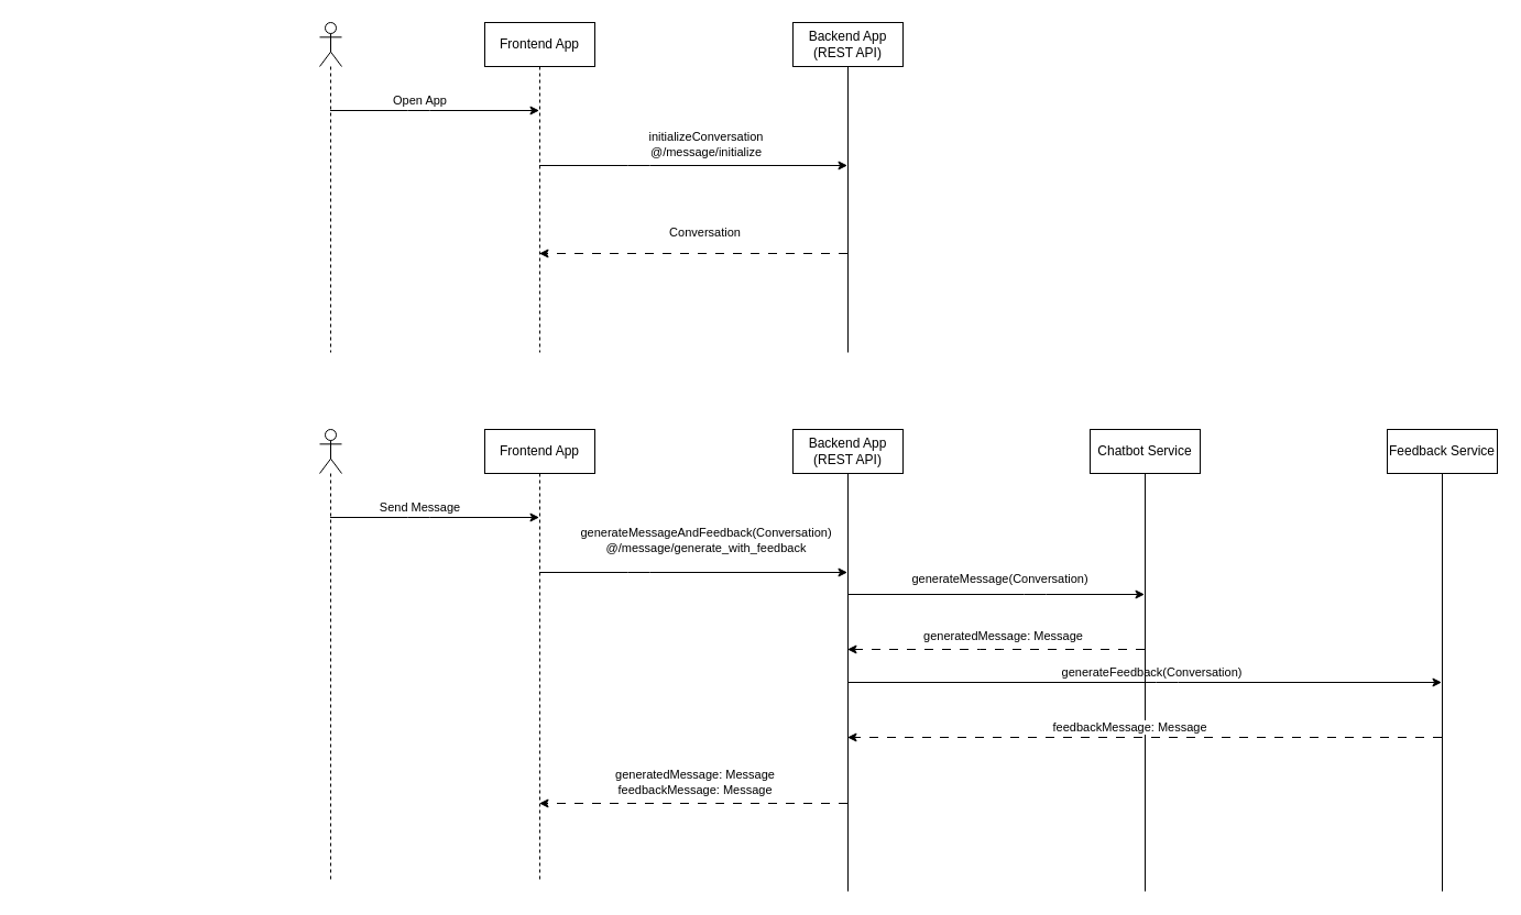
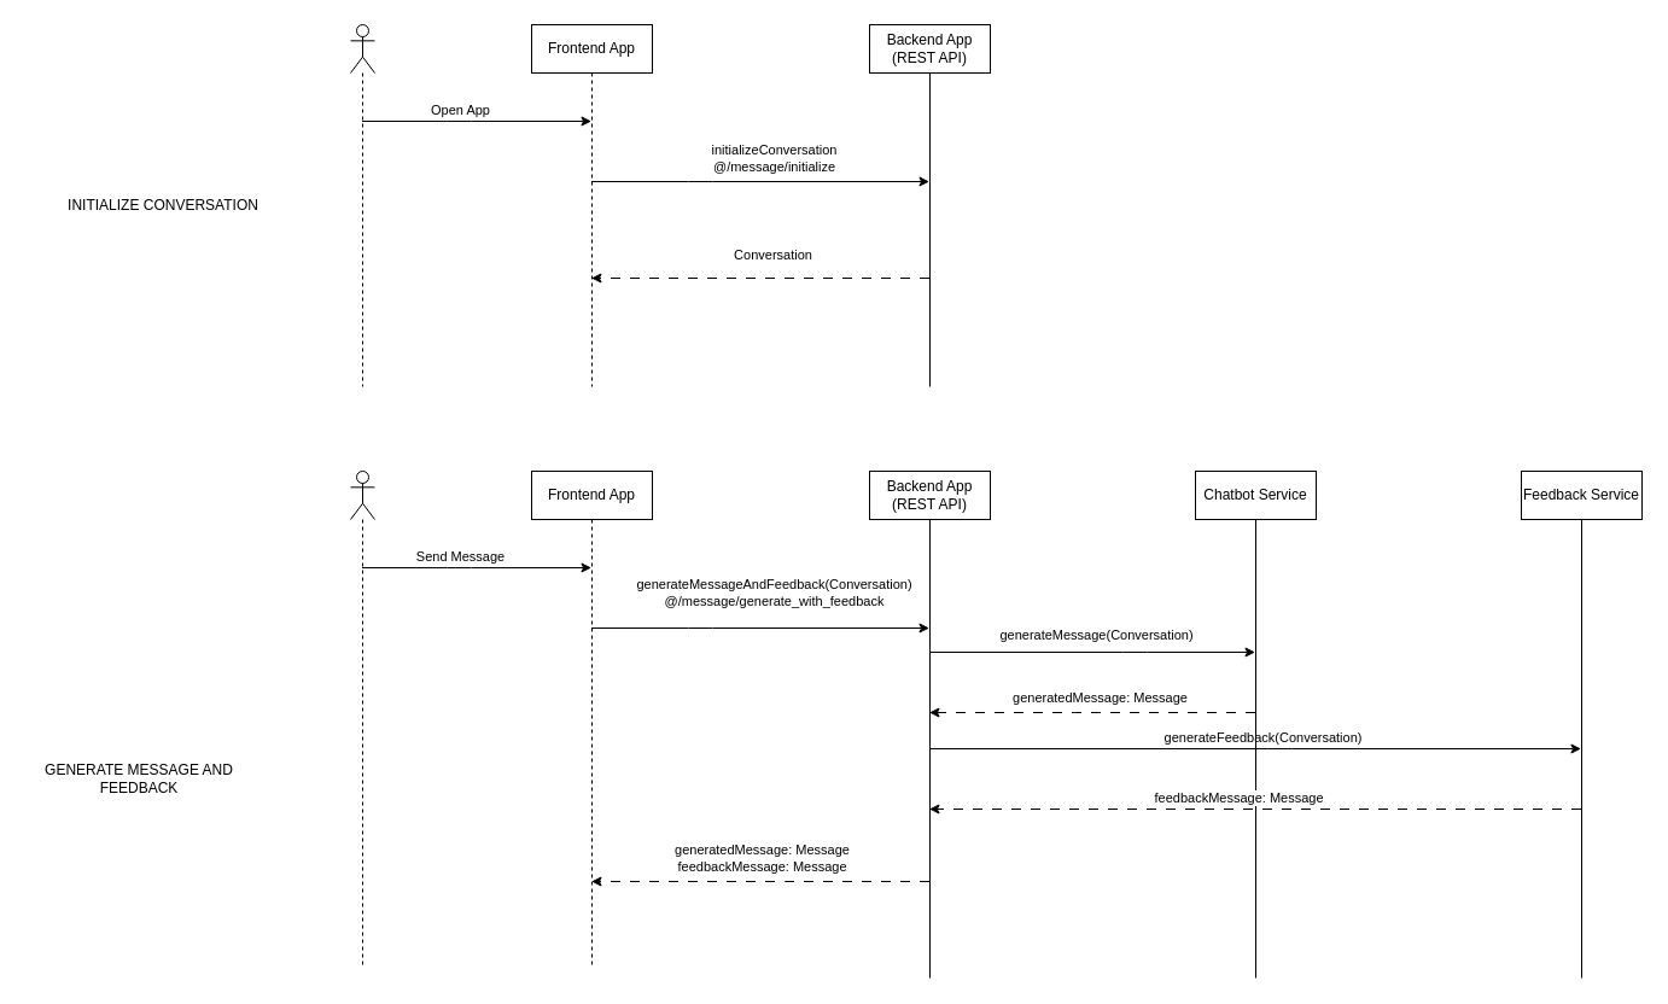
  <mxCell id="0" />
  <mxCell id="1" parent="0" />
  <mxCell id="2" style="edgeStyle=none;html=1;" parent="1" source="4" target="7" edge="1"><mxGeometry relative="1" as="geometry"><Array as="points"><mxPoint x="580" y="150" /></Array></mxGeometry></mxCell>
  <mxCell id="3" value="initializeConversation&lt;br&gt;@/message/initialize" style="edgeLabel;html=1;align=center;verticalAlign=middle;resizable=0;points=[];" parent="2" vertex="1" connectable="0"><mxGeometry x="0.217" y="1" relative="1" as="geometry"><mxPoint x="-19" y="-19" as="offset" /></mxGeometry></mxCell>
  <mxCell id="4" value="Frontend App" style="shape=umlLifeline;perimeter=lifelinePerimeter;whiteSpace=wrap;html=1;container=1;collapsible=0;recursiveResize=0;outlineConnect=0;" parent="1" vertex="1"><mxGeometry x="440" y="20" width="100" height="300" as="geometry" /></mxCell>
  <mxCell id="5" style="edgeStyle=none;html=1;dashed=1;dashPattern=8 8;" parent="1" source="7" target="4" edge="1"><mxGeometry relative="1" as="geometry"><Array as="points"><mxPoint x="620" y="230" /></Array></mxGeometry></mxCell>
  <mxCell id="6" value="Conversation" style="edgeLabel;html=1;align=center;verticalAlign=middle;resizable=0;points=[];" parent="5" vertex="1" connectable="0"><mxGeometry x="-0.152" y="1" relative="1" as="geometry"><mxPoint x="-11" y="-21" as="offset" /></mxGeometry></mxCell>
  <mxCell id="7" value="Backend App&lt;br&gt;(REST API)" style="shape=umlLifeline;perimeter=lifelinePerimeter;whiteSpace=wrap;html=1;container=1;collapsible=0;recursiveResize=0;outlineConnect=0;lifelineDashed=0;" parent="1" vertex="1"><mxGeometry x="720" y="20" width="100" height="300" as="geometry" /></mxCell>
  <mxCell id="8" style="edgeStyle=none;html=1;" parent="1" source="10" target="4" edge="1"><mxGeometry relative="1" as="geometry"><Array as="points"><mxPoint x="380" y="100" /></Array></mxGeometry></mxCell>
  <mxCell id="9" value="Open App" style="edgeLabel;html=1;align=center;verticalAlign=middle;resizable=0;points=[];" parent="8" vertex="1" connectable="0"><mxGeometry x="-0.268" relative="1" as="geometry"><mxPoint x="11" y="-10" as="offset" /></mxGeometry></mxCell>
  <mxCell id="10" value="" style="shape=umlLifeline;participant=umlActor;perimeter=lifelinePerimeter;whiteSpace=wrap;html=1;container=1;collapsible=0;recursiveResize=0;verticalAlign=top;spacingTop=36;outlineConnect=0;" parent="1" vertex="1"><mxGeometry x="290" y="20" width="20" height="300" as="geometry" /></mxCell>
  <mxCell id="11" style="edgeStyle=none;html=1;" parent="1" source="13" target="20" edge="1"><mxGeometry relative="1" as="geometry"><Array as="points"><mxPoint x="580" y="520" /></Array></mxGeometry></mxCell>
  <mxCell id="12" value="generateMessageAndFeedback(Conversation)&lt;br&gt;@/message/generate_with_feedback" style="edgeLabel;html=1;align=center;verticalAlign=middle;resizable=0;points=[];" parent="11" vertex="1" connectable="0"><mxGeometry x="0.217" y="1" relative="1" as="geometry"><mxPoint x="-19" y="-29" as="offset" /></mxGeometry></mxCell>
  <mxCell id="13" value="Frontend App" style="shape=umlLifeline;perimeter=lifelinePerimeter;whiteSpace=wrap;html=1;container=1;collapsible=0;recursiveResize=0;outlineConnect=0;" parent="1" vertex="1"><mxGeometry x="440" y="390" width="100" height="410" as="geometry" /></mxCell>
  <mxCell id="14" style="edgeStyle=none;html=1;" parent="1" source="20" target="24" edge="1"><mxGeometry relative="1" as="geometry"><Array as="points"><mxPoint x="940" y="540" /></Array></mxGeometry></mxCell>
  <mxCell id="15" value="generateMessage(Conversation)" style="edgeLabel;html=1;align=center;verticalAlign=middle;resizable=0;points=[];" parent="14" vertex="1" connectable="0"><mxGeometry x="0.02" y="2" relative="1" as="geometry"><mxPoint y="-13" as="offset" /></mxGeometry></mxCell>
  <mxCell id="16" style="edgeStyle=none;html=1;" parent="1" source="20" target="27" edge="1"><mxGeometry relative="1" as="geometry"><Array as="points"><mxPoint x="1060" y="620" /></Array></mxGeometry></mxCell>
  <mxCell id="17" value="generateFeedback(Conversation)" style="edgeLabel;html=1;align=center;verticalAlign=middle;resizable=0;points=[];" parent="16" vertex="1" connectable="0"><mxGeometry x="0.022" y="-1" relative="1" as="geometry"><mxPoint y="-11" as="offset" /></mxGeometry></mxCell>
  <mxCell id="18" style="edgeStyle=none;html=1;dashed=1;dashPattern=8 8;" parent="1" source="20" target="13" edge="1"><mxGeometry relative="1" as="geometry"><Array as="points"><mxPoint x="640" y="730" /></Array></mxGeometry></mxCell>
  <mxCell id="19" value="generatedMessage: Message&lt;br&gt;feedbackMessage: Message" style="edgeLabel;html=1;align=center;verticalAlign=middle;resizable=0;points=[];" parent="18" vertex="1" connectable="0"><mxGeometry x="0.249" y="-1" relative="1" as="geometry"><mxPoint x="36" y="-19" as="offset" /></mxGeometry></mxCell>
  <mxCell id="20" value="Backend App&lt;br&gt;(REST API)" style="shape=umlLifeline;perimeter=lifelinePerimeter;whiteSpace=wrap;html=1;container=1;collapsible=0;recursiveResize=0;outlineConnect=0;lifelineDashed=0;" parent="1" vertex="1"><mxGeometry x="720" y="390" width="100" height="420" as="geometry" /></mxCell>
  <mxCell id="21" style="edgeStyle=none;html=1;" parent="1" source="23" target="13" edge="1"><mxGeometry relative="1" as="geometry"><Array as="points"><mxPoint x="380" y="470" /></Array></mxGeometry></mxCell>
  <mxCell id="22" value="Send Message" style="edgeLabel;html=1;align=center;verticalAlign=middle;resizable=0;points=[];" parent="21" vertex="1" connectable="0"><mxGeometry x="-0.268" relative="1" as="geometry"><mxPoint x="11" y="-10" as="offset" /></mxGeometry></mxCell>
  <mxCell id="23" value="" style="shape=umlLifeline;participant=umlActor;perimeter=lifelinePerimeter;whiteSpace=wrap;html=1;container=1;collapsible=0;recursiveResize=0;verticalAlign=top;spacingTop=36;outlineConnect=0;" parent="1" vertex="1"><mxGeometry x="290" y="390" width="20" height="410" as="geometry" /></mxCell>
  <mxCell id="24" value="Chatbot Service" style="shape=umlLifeline;perimeter=lifelinePerimeter;whiteSpace=wrap;html=1;container=1;collapsible=0;recursiveResize=0;outlineConnect=0;lifelineDashed=0;" parent="1" vertex="1"><mxGeometry x="990" y="390" width="100" height="420" as="geometry" /></mxCell>
  <mxCell id="25" style="edgeStyle=none;html=1;dashed=1;dashPattern=8 8;" parent="1" source="27" target="20" edge="1"><mxGeometry relative="1" as="geometry"><Array as="points"><mxPoint x="1050" y="670" /></Array></mxGeometry></mxCell>
  <mxCell id="26" value="feedbackMessage: Message" style="edgeLabel;html=1;align=center;verticalAlign=middle;resizable=0;points=[];" parent="25" vertex="1" connectable="0"><mxGeometry x="-0.101" y="-1" relative="1" as="geometry"><mxPoint x="-41" y="-9" as="offset" /></mxGeometry></mxCell>
  <mxCell id="27" value="Feedback Service" style="shape=umlLifeline;perimeter=lifelinePerimeter;whiteSpace=wrap;html=1;container=1;collapsible=0;recursiveResize=0;outlineConnect=0;lifelineDashed=0;" parent="1" vertex="1"><mxGeometry x="1260" y="390" width="100" height="420" as="geometry" /></mxCell>
+ <mxCell id="28" value="INITIALIZE CONVERSATION" style="text;html=1;strokeColor=none;fillColor=none;align=center;verticalAlign=middle;whiteSpace=wrap;rounded=0;" parent="1" vertex="1"><mxGeometry x="40" y="155" width="190" height="30" as="geometry" /></mxCell>
+ <mxCell id="29" value="GENERATE MESSAGE AND FEEDBACK" style="text;html=1;strokeColor=none;fillColor=none;align=center;verticalAlign=middle;whiteSpace=wrap;rounded=0;" parent="1" vertex="1"><mxGeometry x="20" y="630" width="190" height="30" as="geometry" /></mxCell>
  <mxCell id="30" style="edgeStyle=none;html=1;dashed=1;dashPattern=8 8;" parent="1" source="24" target="20" edge="1"><mxGeometry relative="1" as="geometry"><Array as="points"><mxPoint x="900" y="590" /></Array><mxPoint x="1319.5" y="710" as="sourcePoint" /><mxPoint x="779.667" y="710" as="targetPoint" /></mxGeometry></mxCell>
  <mxCell id="31" value="generatedMessage: Message" style="edgeLabel;html=1;align=center;verticalAlign=middle;resizable=0;points=[];" parent="30" vertex="1" connectable="0"><mxGeometry x="-0.101" y="-1" relative="1" as="geometry"><mxPoint x="-8" y="-12" as="offset" /></mxGeometry></mxCell>
